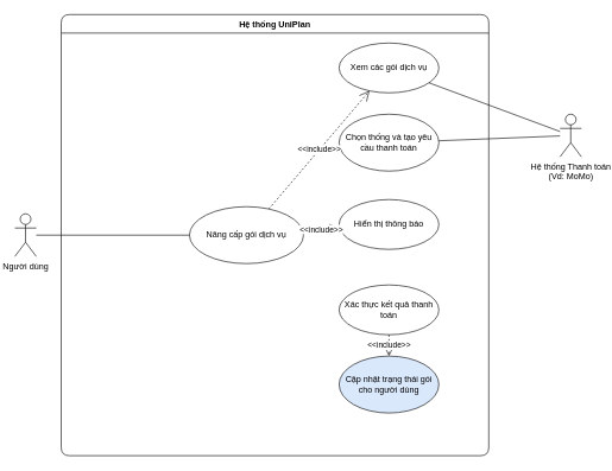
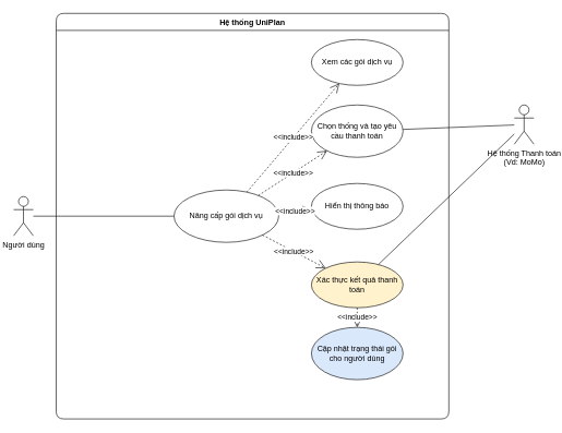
  <mxCell id="0" />
  <mxCell id="1" parent="0" />
  <mxCell id="2" value="Người dùng" style="shape=umlActor;verticalLabelPosition=bottom;verticalAlign=top;html=1;outlineConnect=0;" vertex="1" parent="1"><mxGeometry x="20" y="300" width="30" height="60" as="geometry" /></mxCell>
  <mxCell id="3" value="Hệ thống UniPlan" style="swimlane;fontStyle=1;align=center;verticalAlign=top;childLayout=stackLayout;horizontal=1;startSize=26;horizontalStack=0;resizeParent=1;resizeParentMax=0;resizeLast=0;collapsible=0;marginBottom=0;rounded=1;" vertex="1" parent="1"><mxGeometry x="85" y="20" width="600" height="620" as="geometry"><mxRectangle x="200" y="80" width="140" height="26" as="alternateBounds" /></mxGeometry></mxCell>
  <mxCell id="4" value="Nâng cấp gói dịch vụ" style="ellipse;whiteSpace=wrap;html=1;" vertex="1" parent="3"><mxGeometry x="180" y="270" width="160" height="80" as="geometry" /></mxCell>
  <mxCell id="5" value="Xem các gói dịch vụ" style="ellipse;whiteSpace=wrap;html=1;" vertex="1" parent="3"><mxGeometry x="390" y="40" width="140" height="70" as="geometry" /></mxCell>
  <mxCell id="6" value="Chọn thống và tạo yêu cầu thanh toán" style="ellipse;whiteSpace=wrap;html=1;" vertex="1" parent="3"><mxGeometry x="390" y="140" width="140" height="80" as="geometry" /></mxCell>
- <mxCell id="7" value="Xác thực kết quả thanh toán" style="ellipse;whiteSpace=wrap;html=1;" vertex="1" parent="3"><mxGeometry x="390" y="380" width="140" height="70" as="geometry" /></mxCell>
+ <mxCell id="7" value="Xác thực kết quả thanh toán" style="ellipse;whiteSpace=wrap;html=1;fillColor=#fff2cc;" vertex="1" parent="3"><mxGeometry x="390" y="380" width="140" height="70" as="geometry" /></mxCell>
  <mxCell id="8" value="Cập nhật trạng thái gói cho người dùng" style="ellipse;whiteSpace=wrap;html=1;fillColor=#dae8fc;" vertex="1" parent="3"><mxGeometry x="390" y="480" width="140" height="80" as="geometry" /></mxCell>
  <mxCell id="9" value="Hiển thị thông báo" style="ellipse;whiteSpace=wrap;html=1;" vertex="1" parent="3"><mxGeometry x="390" y="260" width="140" height="70" as="geometry" /></mxCell>
  <mxCell id="10" value="" style="endArrow=none;html=1;rounded=0;" edge="1" parent="1" source="2" target="4"><mxGeometry width="50" height="50" relative="1" as="geometry"><mxPoint x="25" y="320" as="sourcePoint" /><mxPoint x="255" y="280" as="targetPoint" /></mxGeometry></mxCell>
  <mxCell id="11" value="&lt;div&gt;&amp;lt;&amp;lt;include&amp;gt;&amp;gt;&lt;/div&gt;" style="endArrow=open;endSize=12;dashed=1;html=1;rounded=0;" edge="1" parent="1" source="4" target="5"><mxGeometry width="100" height="100" relative="1" as="geometry"><mxPoint x="235" y="200" as="sourcePoint" /><mxPoint x="345" y="45" as="targetPoint" /></mxGeometry></mxCell>
+ <mxCell id="12" value="&lt;div&gt;&amp;lt;&amp;lt;include&amp;gt;&amp;gt;&lt;/div&gt;" style="endArrow=open;endSize=12;dashed=1;html=1;rounded=0;" edge="1" parent="1" source="4" target="6"><mxGeometry width="100" height="100" relative="1" as="geometry"><mxPoint x="235" y="220" as="sourcePoint" /><mxPoint x="345" y="85" as="targetPoint" /></mxGeometry></mxCell>
  <mxCell id="13" value="&lt;div&gt;&amp;lt;&amp;lt;include&amp;gt;&amp;gt;&lt;/div&gt;" style="endArrow=open;endSize=12;dashed=1;html=1;rounded=0;" edge="1" parent="1" source="4" target="9"><mxGeometry width="100" height="100" relative="1" as="geometry"><mxPoint x="235" y="240" as="sourcePoint" /><mxPoint x="345" y="225" as="targetPoint" /></mxGeometry></mxCell>
+ <mxCell id="14" value="&lt;div&gt;&amp;lt;&amp;lt;include&amp;gt;&amp;gt;&lt;/div&gt;" style="endArrow=open;endSize=12;dashed=1;html=1;rounded=0;" edge="1" parent="1" source="4" target="7"><mxGeometry width="100" height="100" relative="1" as="geometry"><mxPoint x="235" y="260" as="sourcePoint" /><mxPoint x="345" y="345" as="targetPoint" /></mxGeometry></mxCell>
  <mxCell id="15" value="&lt;div&gt;&amp;lt;&amp;lt;include&amp;gt;&amp;gt;&lt;/div&gt;" style="endArrow=open;endSize=12;dashed=1;html=1;rounded=0;" edge="1" parent="1" source="7" target="8"><mxGeometry width="100" height="100" relative="1" as="geometry"><mxPoint x="345" y="400" as="sourcePoint" /><mxPoint x="345" y="410" as="targetPoint" /></mxGeometry></mxCell>
  <mxCell id="16" value="Hệ thống Thanh toán&lt;br&gt;(Vd: MoMo)" style="shape=umlActor;verticalLabelPosition=bottom;verticalAlign=top;html=1;outlineConnect=0;" vertex="1" parent="1"><mxGeometry x="785" y="160" width="30" height="60" as="geometry" /></mxCell>
  <mxCell id="17" value="" style="endArrow=none;html=1;rounded=0;" edge="1" parent="1" source="6" target="16"><mxGeometry width="50" height="50" relative="1" as="geometry"><mxPoint x="425" y="130" as="sourcePoint" /><mxPoint x="775" y="190" as="targetPoint" /></mxGeometry></mxCell>
- <mxCell id="18" value="" style="endArrow=none;html=1;rounded=0;" edge="1" parent="1" source="16" target="5"><mxGeometry width="50" height="50" relative="1" as="geometry"><mxPoint x="775" y="220" as="sourcePoint" /><mxPoint x="425" y="365" as="targetPoint" /></mxGeometry></mxCell>
+ <mxCell id="18" value="" style="endArrow=none;html=1;rounded=0;" edge="1" parent="1" source="16" target="7"><mxGeometry width="50" height="50" relative="1" as="geometry"><mxPoint x="775" y="220" as="sourcePoint" /><mxPoint x="425" y="365" as="targetPoint" /></mxGeometry></mxCell>
